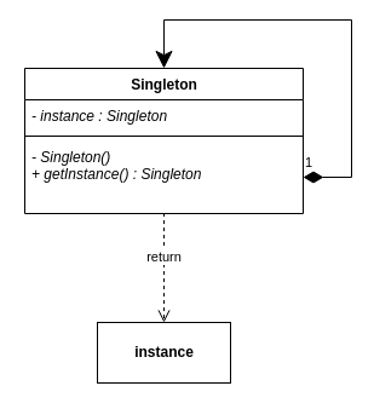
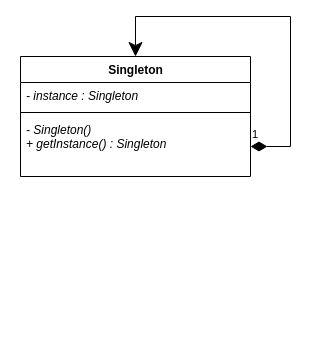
  <mxCell id="0" />
  <mxCell id="1" parent="0" />
  <mxCell id="2" value="Singleton" style="swimlane;fontStyle=1;align=center;verticalAlign=top;childLayout=stackLayout;horizontal=1;startSize=26;horizontalStack=0;resizeParent=1;resizeParentMax=0;resizeLast=0;collapsible=1;marginBottom=0;html=1;" vertex="1" parent="1"><mxGeometry x="20" y="20" width="230" height="120" as="geometry" /></mxCell>
  <mxCell id="3" value="&lt;i&gt;- instance : Singleton&lt;/i&gt;" style="text;strokeColor=none;fillColor=none;align=left;verticalAlign=top;spacingLeft=4;spacingRight=4;overflow=hidden;rotatable=0;points=[[0,0.5],[1,0.5]];portConstraint=eastwest;html=1;" vertex="1" parent="2"><mxGeometry y="26" width="230" height="26" as="geometry" /></mxCell>
  <mxCell id="4" value="" style="line;strokeWidth=1;fillColor=none;align=left;verticalAlign=middle;spacingTop=-1;spacingLeft=3;spacingRight=3;rotatable=0;labelPosition=right;points=[];portConstraint=eastwest;" vertex="1" parent="2"><mxGeometry y="52" width="230" height="8" as="geometry" /></mxCell>
  <mxCell id="5" value="- Singleton()&#10;+ getInstance() : Singleton" style="text;strokeColor=none;fillColor=none;align=left;verticalAlign=top;spacingLeft=4;spacingRight=4;overflow=hidden;rotatable=0;points=[[0,0.5],[1,0.5]];portConstraint=eastwest;fontStyle=2" vertex="1" parent="2"><mxGeometry y="60" width="230" height="60" as="geometry" /></mxCell>
  <mxCell id="6" value="1" style="endArrow=classic;html=1;endSize=12;startArrow=diamondThin;startSize=14;startFill=1;edgeStyle=orthogonalEdgeStyle;align=left;verticalAlign=bottom;rounded=0;exitX=1;exitY=0.5;exitDx=0;exitDy=0;entryX=0.5;entryY=0;entryDx=0;entryDy=0;" edge="1" parent="2" source="5" target="2"><mxGeometry x="-1" y="3" relative="1" as="geometry"><mxPoint y="40" as="sourcePoint" /><mxPoint x="160" y="40" as="targetPoint" /><Array as="points"><mxPoint x="270" y="90" /><mxPoint x="270" y="-40" /><mxPoint x="115" y="-40" /></Array></mxGeometry></mxCell>
- <mxCell id="7" value="&lt;b&gt;instance&lt;/b&gt;" style="html=1;" vertex="1" parent="1"><mxGeometry x="80" y="230" width="110" height="50" as="geometry" /></mxCell>
- <mxCell id="8" value="return" style="html=1;verticalAlign=bottom;endArrow=open;dashed=1;endSize=8;rounded=0;entryX=0.5;entryY=0;entryDx=0;entryDy=0;exitX=0.5;exitY=0.993;exitDx=0;exitDy=0;exitPerimeter=0;" edge="1" parent="1" source="5" target="7"><mxGeometry relative="1" as="geometry"><mxPoint x="140" y="170" as="sourcePoint" /><mxPoint x="60" y="60" as="targetPoint" /></mxGeometry></mxCell>
